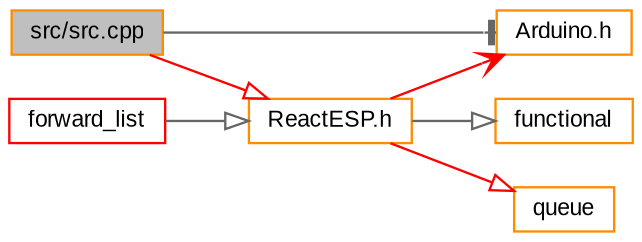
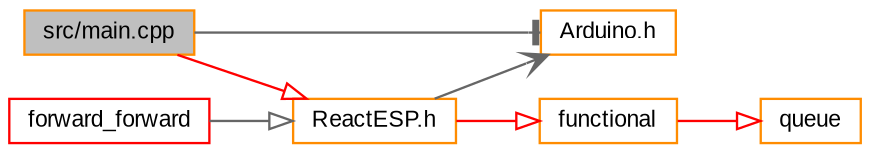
  digraph {
    fontname="Liberation Sans"
    rankdir=LR
    node [color=darkorange fontname="Liberation Sans" fontsize=10 shape=record]
    edge [arrowhead=onormal color=red fontname="Liberation Sans" fontsize=10 labelfontname=Helvetica labelfontsize=10 style=solid]
-   n1 [fillcolor=grey75 fontcolor=black height=0.2 label="src/src.cpp" style=filled width=0.4]
+   n1 [fillcolor=grey75 fontcolor=black height=0.2 label="src/main.cpp" style=filled width=0.4]
    n2 [height=0.2 label="Arduino.h" width=0.4]
    n3 [height=0.2 label="ReactESP.h" width=0.4]
    n4 [height=0.2 label=functional width=0.4]
    n5 [height=0.2 label=queue width=0.4]
-   n6 [color=red height=0.2 label=forward_list width=0.4]
+   n6 [color=red height=0.2 label=forward_forward width=0.4]
    n1 -> n2 [arrowhead=tee color=gray40]
    n1 -> n3
-   n3 -> n2 [arrowhead=vee]
-   n3 -> n4 [color=gray40]
-   n3 -> n5
+   n3 -> n2 [arrowhead=vee color=gray40]
+   n3 -> n4
+   n4 -> n5
    n6 -> n3 [color=gray40]
  }
